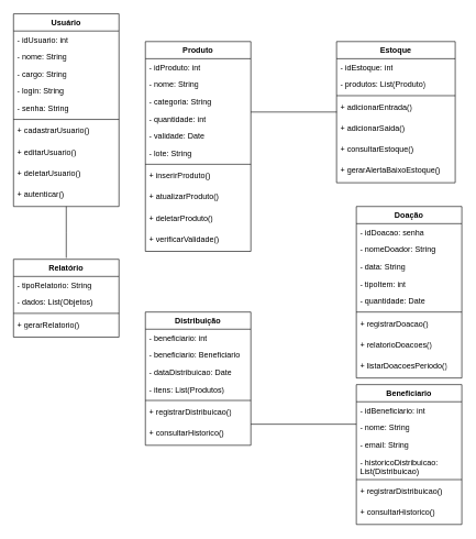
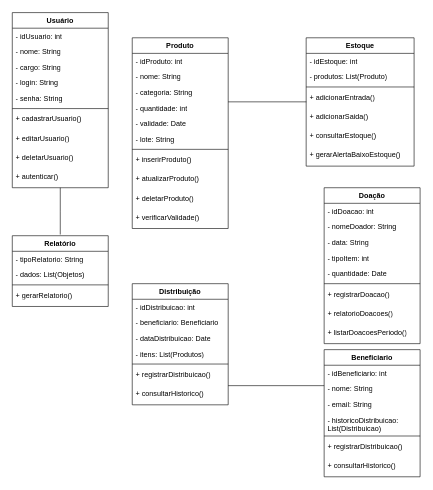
  <mxCell id="0" />
  <mxCell id="1" parent="0" />
  <mxCell id="2" value="Produto" style="swimlane;fontStyle=1;align=center;verticalAlign=top;childLayout=stackLayout;horizontal=1;startSize=26;horizontalStack=0;resizeParent=1;resizeParentMax=0;resizeLast=0;collapsible=1;marginBottom=0;whiteSpace=wrap;html=1;" vertex="1" parent="1"><mxGeometry x="220" y="62" width="160" height="318" as="geometry" /></mxCell>
  <mxCell id="3" value="- idProduto: int" style="text;strokeColor=none;fillColor=none;align=left;verticalAlign=top;spacingLeft=4;spacingRight=4;overflow=hidden;rotatable=0;points=[[0,0.5],[1,0.5]];portConstraint=eastwest;whiteSpace=wrap;html=1;" vertex="1" parent="2"><mxGeometry y="26" width="160" height="26" as="geometry" /></mxCell>
  <mxCell id="4" value="- nome: String" style="text;strokeColor=none;fillColor=none;align=left;verticalAlign=top;spacingLeft=4;spacingRight=4;overflow=hidden;rotatable=0;points=[[0,0.5],[1,0.5]];portConstraint=eastwest;whiteSpace=wrap;html=1;" vertex="1" parent="2"><mxGeometry y="52" width="160" height="26" as="geometry" /></mxCell>
  <mxCell id="5" value="- categoria: String" style="text;strokeColor=none;fillColor=none;align=left;verticalAlign=top;spacingLeft=4;spacingRight=4;overflow=hidden;rotatable=0;points=[[0,0.5],[1,0.5]];portConstraint=eastwest;whiteSpace=wrap;html=1;" vertex="1" parent="2"><mxGeometry y="78" width="160" height="26" as="geometry" /></mxCell>
  <mxCell id="6" value="- quantidade: int" style="text;strokeColor=none;fillColor=none;align=left;verticalAlign=top;spacingLeft=4;spacingRight=4;overflow=hidden;rotatable=0;points=[[0,0.5],[1,0.5]];portConstraint=eastwest;whiteSpace=wrap;html=1;" vertex="1" parent="2"><mxGeometry y="104" width="160" height="26" as="geometry" /></mxCell>
  <mxCell id="7" value="- validade: Date" style="text;strokeColor=none;fillColor=none;align=left;verticalAlign=top;spacingLeft=4;spacingRight=4;overflow=hidden;rotatable=0;points=[[0,0.5],[1,0.5]];portConstraint=eastwest;whiteSpace=wrap;html=1;" vertex="1" parent="2"><mxGeometry y="130" width="160" height="26" as="geometry" /></mxCell>
  <mxCell id="8" value="- lote: String" style="text;strokeColor=none;fillColor=none;align=left;verticalAlign=top;spacingLeft=4;spacingRight=4;overflow=hidden;rotatable=0;points=[[0,0.5],[1,0.5]];portConstraint=eastwest;whiteSpace=wrap;html=1;" vertex="1" parent="2"><mxGeometry y="156" width="160" height="26" as="geometry" /></mxCell>
  <mxCell id="9" value="" style="line;strokeWidth=1;fillColor=none;align=left;verticalAlign=middle;spacingTop=-1;spacingLeft=3;spacingRight=3;rotatable=0;labelPosition=right;points=[];portConstraint=eastwest;strokeColor=inherit;" vertex="1" parent="2"><mxGeometry y="182" width="160" height="8" as="geometry" /></mxCell>
  <mxCell id="10" value="+ inserirProduto()" style="text;strokeColor=none;fillColor=none;align=left;verticalAlign=top;spacingLeft=4;spacingRight=4;overflow=hidden;rotatable=0;points=[[0,0.5],[1,0.5]];portConstraint=eastwest;whiteSpace=wrap;html=1;" vertex="1" parent="2"><mxGeometry y="190" width="160" height="32" as="geometry" /></mxCell>
  <mxCell id="11" value="+ atualizarProduto()" style="text;strokeColor=none;fillColor=none;align=left;verticalAlign=top;spacingLeft=4;spacingRight=4;overflow=hidden;rotatable=0;points=[[0,0.5],[1,0.5]];portConstraint=eastwest;whiteSpace=wrap;html=1;" vertex="1" parent="2"><mxGeometry y="222" width="160" height="32" as="geometry" /></mxCell>
  <mxCell id="12" value="+ deletarProduto()" style="text;strokeColor=none;fillColor=none;align=left;verticalAlign=top;spacingLeft=4;spacingRight=4;overflow=hidden;rotatable=0;points=[[0,0.5],[1,0.5]];portConstraint=eastwest;whiteSpace=wrap;html=1;" vertex="1" parent="2"><mxGeometry y="254" width="160" height="32" as="geometry" /></mxCell>
  <mxCell id="13" value="+ verificarValidade()" style="text;strokeColor=none;fillColor=none;align=left;verticalAlign=top;spacingLeft=4;spacingRight=4;overflow=hidden;rotatable=0;points=[[0,0.5],[1,0.5]];portConstraint=eastwest;whiteSpace=wrap;html=1;" vertex="1" parent="2"><mxGeometry y="286" width="160" height="32" as="geometry" /></mxCell>
  <mxCell id="14" value="Doação" style="swimlane;fontStyle=1;align=center;verticalAlign=top;childLayout=stackLayout;horizontal=1;startSize=26;horizontalStack=0;resizeParent=1;resizeParentMax=0;resizeLast=0;collapsible=1;marginBottom=0;whiteSpace=wrap;html=1;" vertex="1" parent="1"><mxGeometry x="540" y="312" width="160" height="260" as="geometry" /></mxCell>
- <mxCell id="15" value="- idDoacao: senha" style="text;strokeColor=none;fillColor=none;align=left;verticalAlign=top;spacingLeft=4;spacingRight=4;overflow=hidden;rotatable=0;points=[[0,0.5],[1,0.5]];portConstraint=eastwest;whiteSpace=wrap;html=1;" vertex="1" parent="14"><mxGeometry y="26" width="160" height="26" as="geometry" /></mxCell>
+ <mxCell id="15" value="- idDoacao: int" style="text;strokeColor=none;fillColor=none;align=left;verticalAlign=top;spacingLeft=4;spacingRight=4;overflow=hidden;rotatable=0;points=[[0,0.5],[1,0.5]];portConstraint=eastwest;whiteSpace=wrap;html=1;" vertex="1" parent="14"><mxGeometry y="26" width="160" height="26" as="geometry" /></mxCell>
  <mxCell id="16" value="- nomeDoador: String" style="text;strokeColor=none;fillColor=none;align=left;verticalAlign=top;spacingLeft=4;spacingRight=4;overflow=hidden;rotatable=0;points=[[0,0.5],[1,0.5]];portConstraint=eastwest;whiteSpace=wrap;html=1;" vertex="1" parent="14"><mxGeometry y="52" width="160" height="26" as="geometry" /></mxCell>
  <mxCell id="17" value="- data: String" style="text;strokeColor=none;fillColor=none;align=left;verticalAlign=top;spacingLeft=4;spacingRight=4;overflow=hidden;rotatable=0;points=[[0,0.5],[1,0.5]];portConstraint=eastwest;whiteSpace=wrap;html=1;" vertex="1" parent="14"><mxGeometry y="78" width="160" height="26" as="geometry" /></mxCell>
  <mxCell id="18" value="- tipoItem: int" style="text;strokeColor=none;fillColor=none;align=left;verticalAlign=top;spacingLeft=4;spacingRight=4;overflow=hidden;rotatable=0;points=[[0,0.5],[1,0.5]];portConstraint=eastwest;whiteSpace=wrap;html=1;" vertex="1" parent="14"><mxGeometry y="104" width="160" height="26" as="geometry" /></mxCell>
  <mxCell id="19" value="- quantidade: Date" style="text;strokeColor=none;fillColor=none;align=left;verticalAlign=top;spacingLeft=4;spacingRight=4;overflow=hidden;rotatable=0;points=[[0,0.5],[1,0.5]];portConstraint=eastwest;whiteSpace=wrap;html=1;" vertex="1" parent="14"><mxGeometry y="130" width="160" height="26" as="geometry" /></mxCell>
  <mxCell id="20" value="" style="line;strokeWidth=1;fillColor=none;align=left;verticalAlign=middle;spacingTop=-1;spacingLeft=3;spacingRight=3;rotatable=0;labelPosition=right;points=[];portConstraint=eastwest;strokeColor=inherit;" vertex="1" parent="14"><mxGeometry y="156" width="160" height="8" as="geometry" /></mxCell>
  <mxCell id="21" value="+ registrarDoacao()" style="text;strokeColor=none;fillColor=none;align=left;verticalAlign=top;spacingLeft=4;spacingRight=4;overflow=hidden;rotatable=0;points=[[0,0.5],[1,0.5]];portConstraint=eastwest;whiteSpace=wrap;html=1;" vertex="1" parent="14"><mxGeometry y="164" width="160" height="32" as="geometry" /></mxCell>
  <mxCell id="22" value="+ relatorioDoacoes()" style="text;strokeColor=none;fillColor=none;align=left;verticalAlign=top;spacingLeft=4;spacingRight=4;overflow=hidden;rotatable=0;points=[[0,0.5],[1,0.5]];portConstraint=eastwest;whiteSpace=wrap;html=1;" vertex="1" parent="14"><mxGeometry y="196" width="160" height="32" as="geometry" /></mxCell>
  <mxCell id="23" value="+ listarDoacoesPeriodo()" style="text;strokeColor=none;fillColor=none;align=left;verticalAlign=top;spacingLeft=4;spacingRight=4;overflow=hidden;rotatable=0;points=[[0,0.5],[1,0.5]];portConstraint=eastwest;whiteSpace=wrap;html=1;" vertex="1" parent="14"><mxGeometry y="228" width="160" height="32" as="geometry" /></mxCell>
  <mxCell id="24" value="Estoque" style="swimlane;fontStyle=1;align=center;verticalAlign=top;childLayout=stackLayout;horizontal=1;startSize=26;horizontalStack=0;resizeParent=1;resizeParentMax=0;resizeLast=0;collapsible=1;marginBottom=0;whiteSpace=wrap;html=1;" vertex="1" parent="1"><mxGeometry x="510" y="62" width="180" height="214" as="geometry" /></mxCell>
  <mxCell id="25" value="- idEstoque: int" style="text;strokeColor=none;fillColor=none;align=left;verticalAlign=top;spacingLeft=4;spacingRight=4;overflow=hidden;rotatable=0;points=[[0,0.5],[1,0.5]];portConstraint=eastwest;whiteSpace=wrap;html=1;" vertex="1" parent="24"><mxGeometry y="26" width="180" height="26" as="geometry" /></mxCell>
  <mxCell id="26" value="- produtos: List(Produto)" style="text;strokeColor=none;fillColor=none;align=left;verticalAlign=top;spacingLeft=4;spacingRight=4;overflow=hidden;rotatable=0;points=[[0,0.5],[1,0.5]];portConstraint=eastwest;whiteSpace=wrap;html=1;" vertex="1" parent="24"><mxGeometry y="52" width="180" height="26" as="geometry" /></mxCell>
  <mxCell id="27" value="" style="line;strokeWidth=1;fillColor=none;align=left;verticalAlign=middle;spacingTop=-1;spacingLeft=3;spacingRight=3;rotatable=0;labelPosition=right;points=[];portConstraint=eastwest;strokeColor=inherit;" vertex="1" parent="24"><mxGeometry y="78" width="180" height="8" as="geometry" /></mxCell>
  <mxCell id="28" value="+ adicionarEntrada()" style="text;strokeColor=none;fillColor=none;align=left;verticalAlign=top;spacingLeft=4;spacingRight=4;overflow=hidden;rotatable=0;points=[[0,0.5],[1,0.5]];portConstraint=eastwest;whiteSpace=wrap;html=1;" vertex="1" parent="24"><mxGeometry y="86" width="180" height="32" as="geometry" /></mxCell>
  <mxCell id="29" value="+ adicionarSaida()" style="text;strokeColor=none;fillColor=none;align=left;verticalAlign=top;spacingLeft=4;spacingRight=4;overflow=hidden;rotatable=0;points=[[0,0.5],[1,0.5]];portConstraint=eastwest;whiteSpace=wrap;html=1;" vertex="1" parent="24"><mxGeometry y="118" width="180" height="32" as="geometry" /></mxCell>
  <mxCell id="30" value="+ consultarEstoque()" style="text;strokeColor=none;fillColor=none;align=left;verticalAlign=top;spacingLeft=4;spacingRight=4;overflow=hidden;rotatable=0;points=[[0,0.5],[1,0.5]];portConstraint=eastwest;whiteSpace=wrap;html=1;" vertex="1" parent="24"><mxGeometry y="150" width="180" height="32" as="geometry" /></mxCell>
  <mxCell id="31" value="+ gerarAlertaBaixoEstoque()" style="text;strokeColor=none;fillColor=none;align=left;verticalAlign=top;spacingLeft=4;spacingRight=4;overflow=hidden;rotatable=0;points=[[0,0.5],[1,0.5]];portConstraint=eastwest;whiteSpace=wrap;html=1;" vertex="1" parent="24"><mxGeometry y="182" width="180" height="32" as="geometry" /></mxCell>
  <mxCell id="32" value="Distribuição" style="swimlane;fontStyle=1;align=center;verticalAlign=top;childLayout=stackLayout;horizontal=1;startSize=26;horizontalStack=0;resizeParent=1;resizeParentMax=0;resizeLast=0;collapsible=1;marginBottom=0;whiteSpace=wrap;html=1;" vertex="1" parent="1"><mxGeometry x="220" y="472" width="160" height="202" as="geometry" /></mxCell>
- <mxCell id="33" value="- beneficiario: int" style="text;strokeColor=none;fillColor=none;align=left;verticalAlign=top;spacingLeft=4;spacingRight=4;overflow=hidden;rotatable=0;points=[[0,0.5],[1,0.5]];portConstraint=eastwest;whiteSpace=wrap;html=1;" vertex="1" parent="32"><mxGeometry y="26" width="160" height="26" as="geometry" /></mxCell>
+ <mxCell id="33" value="- idDistribuicao: int" style="text;strokeColor=none;fillColor=none;align=left;verticalAlign=top;spacingLeft=4;spacingRight=4;overflow=hidden;rotatable=0;points=[[0,0.5],[1,0.5]];portConstraint=eastwest;whiteSpace=wrap;html=1;" vertex="1" parent="32"><mxGeometry y="26" width="160" height="26" as="geometry" /></mxCell>
  <mxCell id="34" value="- beneficiario: Beneficiario" style="text;strokeColor=none;fillColor=none;align=left;verticalAlign=top;spacingLeft=4;spacingRight=4;overflow=hidden;rotatable=0;points=[[0,0.5],[1,0.5]];portConstraint=eastwest;whiteSpace=wrap;html=1;" vertex="1" parent="32"><mxGeometry y="52" width="160" height="26" as="geometry" /></mxCell>
  <mxCell id="35" value="- dataDistribuicao: Date" style="text;strokeColor=none;fillColor=none;align=left;verticalAlign=top;spacingLeft=4;spacingRight=4;overflow=hidden;rotatable=0;points=[[0,0.5],[1,0.5]];portConstraint=eastwest;whiteSpace=wrap;html=1;" vertex="1" parent="32"><mxGeometry y="78" width="160" height="26" as="geometry" /></mxCell>
  <mxCell id="36" value="- itens: List(Produtos)" style="text;strokeColor=none;fillColor=none;align=left;verticalAlign=top;spacingLeft=4;spacingRight=4;overflow=hidden;rotatable=0;points=[[0,0.5],[1,0.5]];portConstraint=eastwest;whiteSpace=wrap;html=1;" vertex="1" parent="32"><mxGeometry y="104" width="160" height="26" as="geometry" /></mxCell>
  <mxCell id="37" value="" style="line;strokeWidth=1;fillColor=none;align=left;verticalAlign=middle;spacingTop=-1;spacingLeft=3;spacingRight=3;rotatable=0;labelPosition=right;points=[];portConstraint=eastwest;strokeColor=inherit;" vertex="1" parent="32"><mxGeometry y="130" width="160" height="8" as="geometry" /></mxCell>
  <mxCell id="38" value="+ registrarDistribuicao()" style="text;strokeColor=none;fillColor=none;align=left;verticalAlign=top;spacingLeft=4;spacingRight=4;overflow=hidden;rotatable=0;points=[[0,0.5],[1,0.5]];portConstraint=eastwest;whiteSpace=wrap;html=1;" vertex="1" parent="32"><mxGeometry y="138" width="160" height="32" as="geometry" /></mxCell>
  <mxCell id="39" value="+ consultarHistorico()" style="text;strokeColor=none;fillColor=none;align=left;verticalAlign=top;spacingLeft=4;spacingRight=4;overflow=hidden;rotatable=0;points=[[0,0.5],[1,0.5]];portConstraint=eastwest;whiteSpace=wrap;html=1;" vertex="1" parent="32"><mxGeometry y="170" width="160" height="32" as="geometry" /></mxCell>
  <mxCell id="40" value="Beneficiario" style="swimlane;fontStyle=1;align=center;verticalAlign=top;childLayout=stackLayout;horizontal=1;startSize=26;horizontalStack=0;resizeParent=1;resizeParentMax=0;resizeLast=0;collapsible=1;marginBottom=0;whiteSpace=wrap;html=1;" vertex="1" parent="1"><mxGeometry x="540" y="582" width="160" height="212" as="geometry" /></mxCell>
  <mxCell id="41" value="- idBeneficiario: int" style="text;strokeColor=none;fillColor=none;align=left;verticalAlign=top;spacingLeft=4;spacingRight=4;overflow=hidden;rotatable=0;points=[[0,0.5],[1,0.5]];portConstraint=eastwest;whiteSpace=wrap;html=1;" vertex="1" parent="40"><mxGeometry y="26" width="160" height="26" as="geometry" /></mxCell>
  <mxCell id="42" value="- nome: String" style="text;strokeColor=none;fillColor=none;align=left;verticalAlign=top;spacingLeft=4;spacingRight=4;overflow=hidden;rotatable=0;points=[[0,0.5],[1,0.5]];portConstraint=eastwest;whiteSpace=wrap;html=1;" vertex="1" parent="40"><mxGeometry y="52" width="160" height="26" as="geometry" /></mxCell>
  <mxCell id="43" value="- email: String" style="text;strokeColor=none;fillColor=none;align=left;verticalAlign=top;spacingLeft=4;spacingRight=4;overflow=hidden;rotatable=0;points=[[0,0.5],[1,0.5]];portConstraint=eastwest;whiteSpace=wrap;html=1;" vertex="1" parent="40"><mxGeometry y="78" width="160" height="26" as="geometry" /></mxCell>
  <mxCell id="44" value="- historicoDistribuicao: List(Distribuicao&lt;span style=&quot;background-color: initial;&quot;&gt;)&lt;/span&gt;" style="text;strokeColor=none;fillColor=none;align=left;verticalAlign=top;spacingLeft=4;spacingRight=4;overflow=hidden;rotatable=0;points=[[0,0.5],[1,0.5]];portConstraint=eastwest;whiteSpace=wrap;html=1;" vertex="1" parent="40"><mxGeometry y="104" width="160" height="36" as="geometry" /></mxCell>
  <mxCell id="45" value="" style="line;strokeWidth=1;fillColor=none;align=left;verticalAlign=middle;spacingTop=-1;spacingLeft=3;spacingRight=3;rotatable=0;labelPosition=right;points=[];portConstraint=eastwest;strokeColor=inherit;" vertex="1" parent="40"><mxGeometry y="140" width="160" height="8" as="geometry" /></mxCell>
  <mxCell id="46" value="+ registrarDistribuicao()" style="text;strokeColor=none;fillColor=none;align=left;verticalAlign=top;spacingLeft=4;spacingRight=4;overflow=hidden;rotatable=0;points=[[0,0.5],[1,0.5]];portConstraint=eastwest;whiteSpace=wrap;html=1;" vertex="1" parent="40"><mxGeometry y="148" width="160" height="32" as="geometry" /></mxCell>
  <mxCell id="47" value="+ consultarHistorico()" style="text;strokeColor=none;fillColor=none;align=left;verticalAlign=top;spacingLeft=4;spacingRight=4;overflow=hidden;rotatable=0;points=[[0,0.5],[1,0.5]];portConstraint=eastwest;whiteSpace=wrap;html=1;" vertex="1" parent="40"><mxGeometry y="180" width="160" height="32" as="geometry" /></mxCell>
  <mxCell id="48" style="edgeStyle=orthogonalEdgeStyle;rounded=0;orthogonalLoop=1;jettySize=auto;html=1;endArrow=none;endFill=0;" edge="1" parent="1" source="49"><mxGeometry relative="1" as="geometry"><mxPoint x="100" y="390" as="targetPoint" /></mxGeometry></mxCell>
  <mxCell id="49" value="Usuário" style="swimlane;fontStyle=1;align=center;verticalAlign=top;childLayout=stackLayout;horizontal=1;startSize=26;horizontalStack=0;resizeParent=1;resizeParentMax=0;resizeLast=0;collapsible=1;marginBottom=0;whiteSpace=wrap;html=1;" vertex="1" parent="1"><mxGeometry x="20" y="20" width="160" height="292" as="geometry" /></mxCell>
  <mxCell id="50" value="- idUsuario: int" style="text;strokeColor=none;fillColor=none;align=left;verticalAlign=top;spacingLeft=4;spacingRight=4;overflow=hidden;rotatable=0;points=[[0,0.5],[1,0.5]];portConstraint=eastwest;whiteSpace=wrap;html=1;" vertex="1" parent="49"><mxGeometry y="26" width="160" height="26" as="geometry" /></mxCell>
  <mxCell id="51" value="- nome: String" style="text;strokeColor=none;fillColor=none;align=left;verticalAlign=top;spacingLeft=4;spacingRight=4;overflow=hidden;rotatable=0;points=[[0,0.5],[1,0.5]];portConstraint=eastwest;whiteSpace=wrap;html=1;" vertex="1" parent="49"><mxGeometry y="52" width="160" height="26" as="geometry" /></mxCell>
  <mxCell id="52" value="- cargo: String" style="text;strokeColor=none;fillColor=none;align=left;verticalAlign=top;spacingLeft=4;spacingRight=4;overflow=hidden;rotatable=0;points=[[0,0.5],[1,0.5]];portConstraint=eastwest;whiteSpace=wrap;html=1;" vertex="1" parent="49"><mxGeometry y="78" width="160" height="26" as="geometry" /></mxCell>
  <mxCell id="53" value="- login: String" style="text;strokeColor=none;fillColor=none;align=left;verticalAlign=top;spacingLeft=4;spacingRight=4;overflow=hidden;rotatable=0;points=[[0,0.5],[1,0.5]];portConstraint=eastwest;whiteSpace=wrap;html=1;" vertex="1" parent="49"><mxGeometry y="104" width="160" height="26" as="geometry" /></mxCell>
  <mxCell id="54" value="- senha: String" style="text;strokeColor=none;fillColor=none;align=left;verticalAlign=top;spacingLeft=4;spacingRight=4;overflow=hidden;rotatable=0;points=[[0,0.5],[1,0.5]];portConstraint=eastwest;whiteSpace=wrap;html=1;" vertex="1" parent="49"><mxGeometry y="130" width="160" height="26" as="geometry" /></mxCell>
  <mxCell id="55" value="" style="line;strokeWidth=1;fillColor=none;align=left;verticalAlign=middle;spacingTop=-1;spacingLeft=3;spacingRight=3;rotatable=0;labelPosition=right;points=[];portConstraint=eastwest;strokeColor=inherit;" vertex="1" parent="49"><mxGeometry y="156" width="160" height="8" as="geometry" /></mxCell>
  <mxCell id="56" value="+ cadastrarUsuario()" style="text;strokeColor=none;fillColor=none;align=left;verticalAlign=top;spacingLeft=4;spacingRight=4;overflow=hidden;rotatable=0;points=[[0,0.5],[1,0.5]];portConstraint=eastwest;whiteSpace=wrap;html=1;" vertex="1" parent="49"><mxGeometry y="164" width="160" height="32" as="geometry" /></mxCell>
  <mxCell id="57" value="+ editarUsuario()" style="text;strokeColor=none;fillColor=none;align=left;verticalAlign=top;spacingLeft=4;spacingRight=4;overflow=hidden;rotatable=0;points=[[0,0.5],[1,0.5]];portConstraint=eastwest;whiteSpace=wrap;html=1;" vertex="1" parent="49"><mxGeometry y="196" width="160" height="32" as="geometry" /></mxCell>
  <mxCell id="58" value="+ deletarUsuario()" style="text;strokeColor=none;fillColor=none;align=left;verticalAlign=top;spacingLeft=4;spacingRight=4;overflow=hidden;rotatable=0;points=[[0,0.5],[1,0.5]];portConstraint=eastwest;whiteSpace=wrap;html=1;" vertex="1" parent="49"><mxGeometry y="228" width="160" height="32" as="geometry" /></mxCell>
  <mxCell id="59" value="+ autenticar()" style="text;strokeColor=none;fillColor=none;align=left;verticalAlign=top;spacingLeft=4;spacingRight=4;overflow=hidden;rotatable=0;points=[[0,0.5],[1,0.5]];portConstraint=eastwest;whiteSpace=wrap;html=1;" vertex="1" parent="49"><mxGeometry y="260" width="160" height="32" as="geometry" /></mxCell>
  <mxCell id="60" value="Relatório" style="swimlane;fontStyle=1;align=center;verticalAlign=top;childLayout=stackLayout;horizontal=1;startSize=26;horizontalStack=0;resizeParent=1;resizeParentMax=0;resizeLast=0;collapsible=1;marginBottom=0;whiteSpace=wrap;html=1;" vertex="1" parent="1"><mxGeometry x="20" y="392" width="160" height="118" as="geometry" /></mxCell>
  <mxCell id="61" value="- tipoRelatorio: String" style="text;strokeColor=none;fillColor=none;align=left;verticalAlign=top;spacingLeft=4;spacingRight=4;overflow=hidden;rotatable=0;points=[[0,0.5],[1,0.5]];portConstraint=eastwest;whiteSpace=wrap;html=1;" vertex="1" parent="60"><mxGeometry y="26" width="160" height="26" as="geometry" /></mxCell>
  <mxCell id="62" value="- dados: List(Objetos)" style="text;strokeColor=none;fillColor=none;align=left;verticalAlign=top;spacingLeft=4;spacingRight=4;overflow=hidden;rotatable=0;points=[[0,0.5],[1,0.5]];portConstraint=eastwest;whiteSpace=wrap;html=1;" vertex="1" parent="60"><mxGeometry y="52" width="160" height="26" as="geometry" /></mxCell>
  <mxCell id="63" value="" style="line;strokeWidth=1;fillColor=none;align=left;verticalAlign=middle;spacingTop=-1;spacingLeft=3;spacingRight=3;rotatable=0;labelPosition=right;points=[];portConstraint=eastwest;strokeColor=inherit;" vertex="1" parent="60"><mxGeometry y="78" width="160" height="8" as="geometry" /></mxCell>
  <mxCell id="64" value="+ gerarRelatorio()" style="text;strokeColor=none;fillColor=none;align=left;verticalAlign=top;spacingLeft=4;spacingRight=4;overflow=hidden;rotatable=0;points=[[0,0.5],[1,0.5]];portConstraint=eastwest;whiteSpace=wrap;html=1;" vertex="1" parent="60"><mxGeometry y="86" width="160" height="32" as="geometry" /></mxCell>
  <mxCell id="65" value="" style="endArrow=none;endFill=0;endSize=24;html=1;rounded=0;exitX=0.002;exitY=0.65;exitDx=0;exitDy=0;exitPerimeter=0;" edge="1" parent="1" source="28"><mxGeometry width="160" relative="1" as="geometry"><mxPoint x="470" y="168.8" as="sourcePoint" /><mxPoint x="380" y="168.8" as="targetPoint" /></mxGeometry></mxCell>
  <mxCell id="66" value="" style="endArrow=none;endFill=0;endSize=12;html=1;rounded=0;exitX=1;exitY=0.001;exitDx=0;exitDy=0;exitPerimeter=0;entryX=0;entryY=0.308;entryDx=0;entryDy=0;entryPerimeter=0;" edge="1" parent="1" source="39" target="42"><mxGeometry width="160" relative="1" as="geometry"><mxPoint x="390" y="642" as="sourcePoint" /><mxPoint x="530" y="642" as="targetPoint" /></mxGeometry></mxCell>
